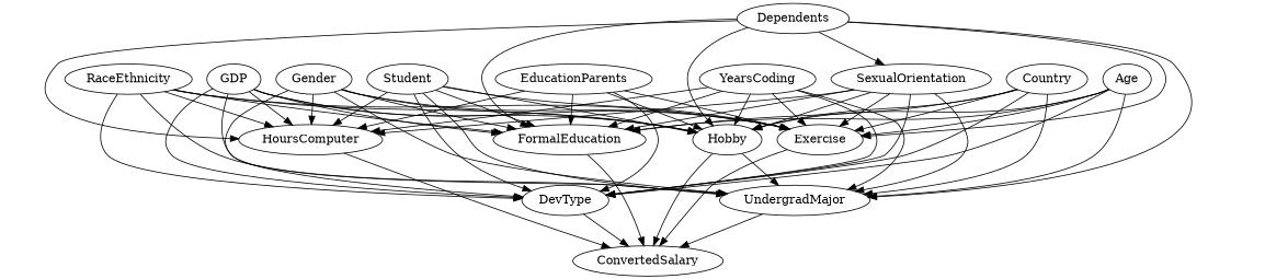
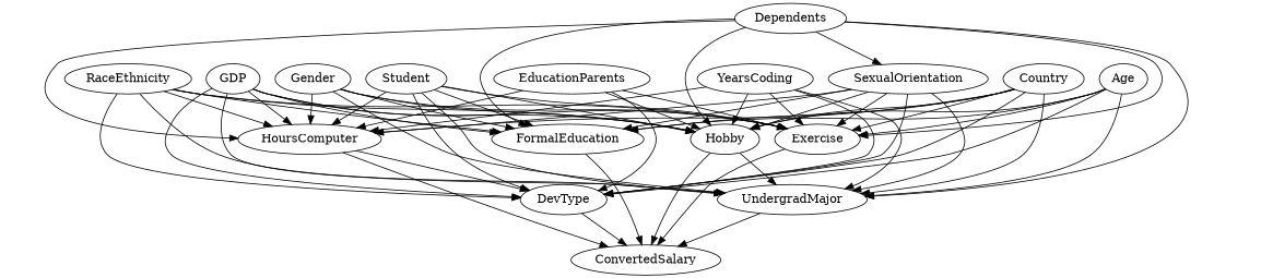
  strict digraph {
    Gender
    Exercise
    HoursComputer
    DevType
    FormalEducation
    UndergradMajor
    Hobby
    ConvertedSalary
    SexualOrientation
    EducationParents
    RaceEthnicity
    Age
    YearsCoding
    Dependents
    Country
    GDP
    Student
    Gender -> Exercise
    Gender -> HoursComputer
-   Gender -> DevType
+   HoursComputer -> DevType
    Gender -> FormalEducation
    Gender -> UndergradMajor
    Gender -> Hobby
    Exercise -> ConvertedSalary
    HoursComputer -> ConvertedSalary
    DevType -> ConvertedSalary
    FormalEducation -> ConvertedSalary
    UndergradMajor -> ConvertedSalary
    Hobby -> UndergradMajor
    Hobby -> ConvertedSalary
    SexualOrientation -> Exercise
    SexualOrientation -> HoursComputer
    SexualOrientation -> DevType
    SexualOrientation -> FormalEducation
    SexualOrientation -> UndergradMajor
    SexualOrientation -> Hobby
    EducationParents -> Exercise
    EducationParents -> HoursComputer
    EducationParents -> DevType
-   EducationParents -> FormalEducation
    EducationParents -> Hobby
    RaceEthnicity -> Exercise
    RaceEthnicity -> HoursComputer
    RaceEthnicity -> DevType
    RaceEthnicity -> FormalEducation
    RaceEthnicity -> UndergradMajor
    RaceEthnicity -> Hobby
    Age -> Exercise
    Age -> DevType
    Age -> FormalEducation
    Age -> UndergradMajor
    Age -> Hobby
    YearsCoding -> Exercise
    YearsCoding -> HoursComputer
    YearsCoding -> DevType
-   YearsCoding -> FormalEducation
    YearsCoding -> UndergradMajor
    YearsCoding -> Hobby
    Dependents -> Exercise
    Dependents -> HoursComputer
    Dependents -> FormalEducation
    Dependents -> UndergradMajor
    Dependents -> Hobby
    Dependents -> SexualOrientation
    Country -> Exercise
+   Country -> HoursComputer
    Country -> DevType
    Country -> FormalEducation
    Country -> UndergradMajor
    Country -> Hobby
    GDP -> Exercise
    GDP -> HoursComputer
    GDP -> DevType
    GDP -> FormalEducation
    GDP -> UndergradMajor
    GDP -> Hobby
    Student -> Exercise
    Student -> HoursComputer
    Student -> DevType
    Student -> FormalEducation
    Student -> UndergradMajor
    Student -> Hobby
  }
